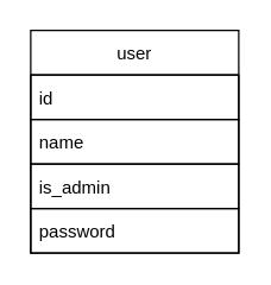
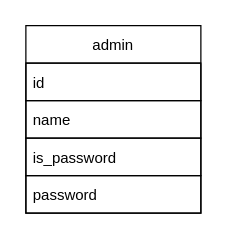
  <mxCell id="0" />
  <mxCell id="1" parent="0" />
- <mxCell id="2" value="user" style="swimlane;fontStyle=0;childLayout=stackLayout;horizontal=1;startSize=30;horizontalStack=0;resizeParent=1;resizeParentMax=0;resizeLast=0;collapsible=1;marginBottom=0;strokeColor=default;" vertex="1" parent="1"><mxGeometry x="20" y="20" width="140" height="150" as="geometry" /></mxCell>
+ <mxCell id="2" value="admin" style="swimlane;fontStyle=0;childLayout=stackLayout;horizontal=1;startSize=30;horizontalStack=0;resizeParent=1;resizeParentMax=0;resizeLast=0;collapsible=1;marginBottom=0;strokeColor=default;" vertex="1" parent="1"><mxGeometry x="20" y="20" width="140" height="150" as="geometry" /></mxCell>
  <mxCell id="3" value="id" style="text;strokeColor=default;fillColor=none;align=left;verticalAlign=middle;spacingLeft=4;spacingRight=4;overflow=hidden;points=[[0,0.5],[1,0.5]];portConstraint=eastwest;rotatable=0;" vertex="1" parent="2"><mxGeometry y="30" width="140" height="30" as="geometry" /></mxCell>
  <mxCell id="4" value="name" style="text;strokeColor=default;fillColor=none;align=left;verticalAlign=middle;spacingLeft=4;spacingRight=4;overflow=hidden;points=[[0,0.5],[1,0.5]];portConstraint=eastwest;rotatable=0;" vertex="1" parent="2"><mxGeometry y="60" width="140" height="30" as="geometry" /></mxCell>
- <mxCell id="5" value="is_admin" style="text;strokeColor=default;fillColor=none;align=left;verticalAlign=middle;spacingLeft=4;spacingRight=4;overflow=hidden;points=[[0,0.5],[1,0.5]];portConstraint=eastwest;rotatable=0;" vertex="1" parent="2"><mxGeometry y="90" width="140" height="30" as="geometry" /></mxCell>
+ <mxCell id="5" value="is_password" style="text;strokeColor=default;fillColor=none;align=left;verticalAlign=middle;spacingLeft=4;spacingRight=4;overflow=hidden;points=[[0,0.5],[1,0.5]];portConstraint=eastwest;rotatable=0;" vertex="1" parent="2"><mxGeometry y="90" width="140" height="30" as="geometry" /></mxCell>
  <mxCell id="6" value="password" style="text;strokeColor=default;fillColor=none;align=left;verticalAlign=middle;spacingLeft=4;spacingRight=4;overflow=hidden;points=[[0,0.5],[1,0.5]];portConstraint=eastwest;rotatable=0;" vertex="1" parent="2"><mxGeometry y="120" width="140" height="30" as="geometry" /></mxCell>
